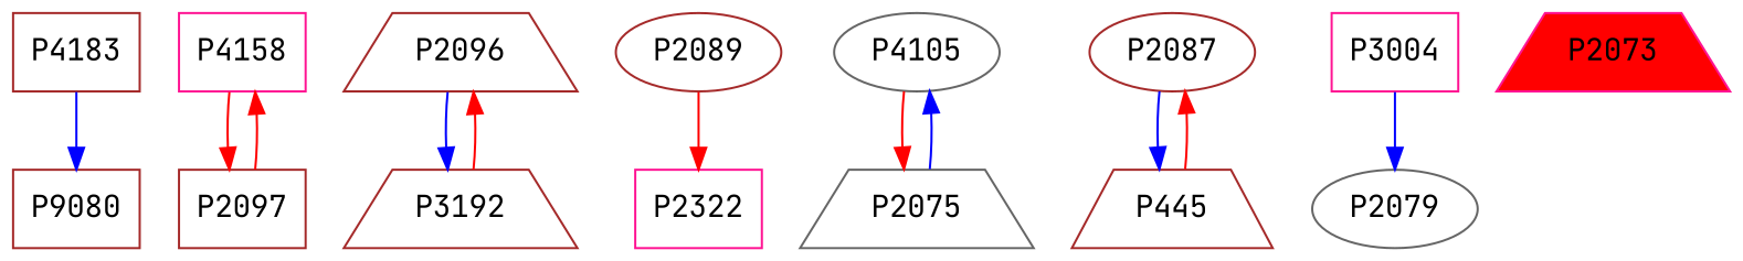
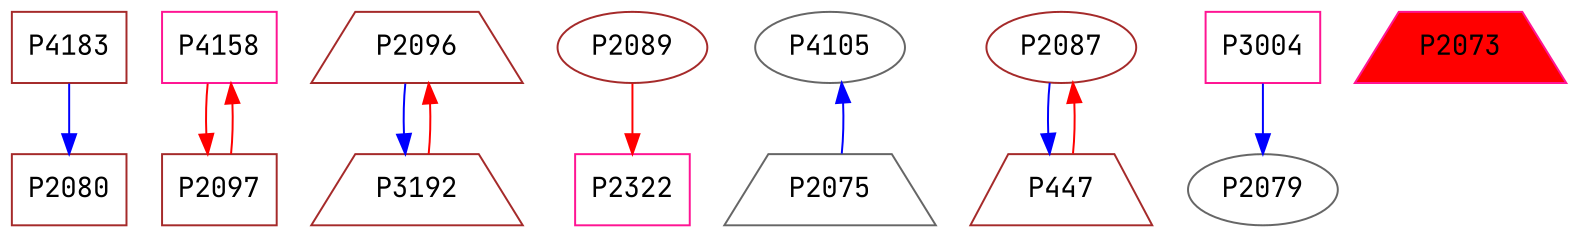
  digraph {
    fontname="JetBrains Mono"
    node [color=brown fontname="JetBrains Mono" shape=box]
    edge [color=red fontname="JetBrains Mono"]
    P4183
-   P2080 [label=P9080]
+   P2080
    P4158 [color=deeppink]
    P2097
    P2096 [shape=trapezium]
    P3192 [shape=trapezium]
    P2089 [shape=ellipse]
    P2322 [color=deeppink]
    P4105 [color=gray40 shape=ellipse]
    P2075 [color=gray40 shape=trapezium]
    P2087 [shape=ellipse]
-   P445 [shape=trapezium]
+   P445 [shape=trapezium label=P447]
    P2079 [color=gray40 shape=ellipse]
    P3004 [color=deeppink]
    P2073 [color=deeppink fillcolor=red shape=trapezium style=filled]
    P4183 -> P2080 [color=blue]
    P4158 -> P2097
    P2097 -> P4158
    P2096 -> P3192 [color=blue]
    P3192 -> P2096
    P2089 -> P2322
-   P4105 -> P2075
    P2075 -> P4105 [color=blue]
    P2087 -> P445 [color=blue]
    P445 -> P2087
    P3004 -> P2079 [color=blue]
  }
